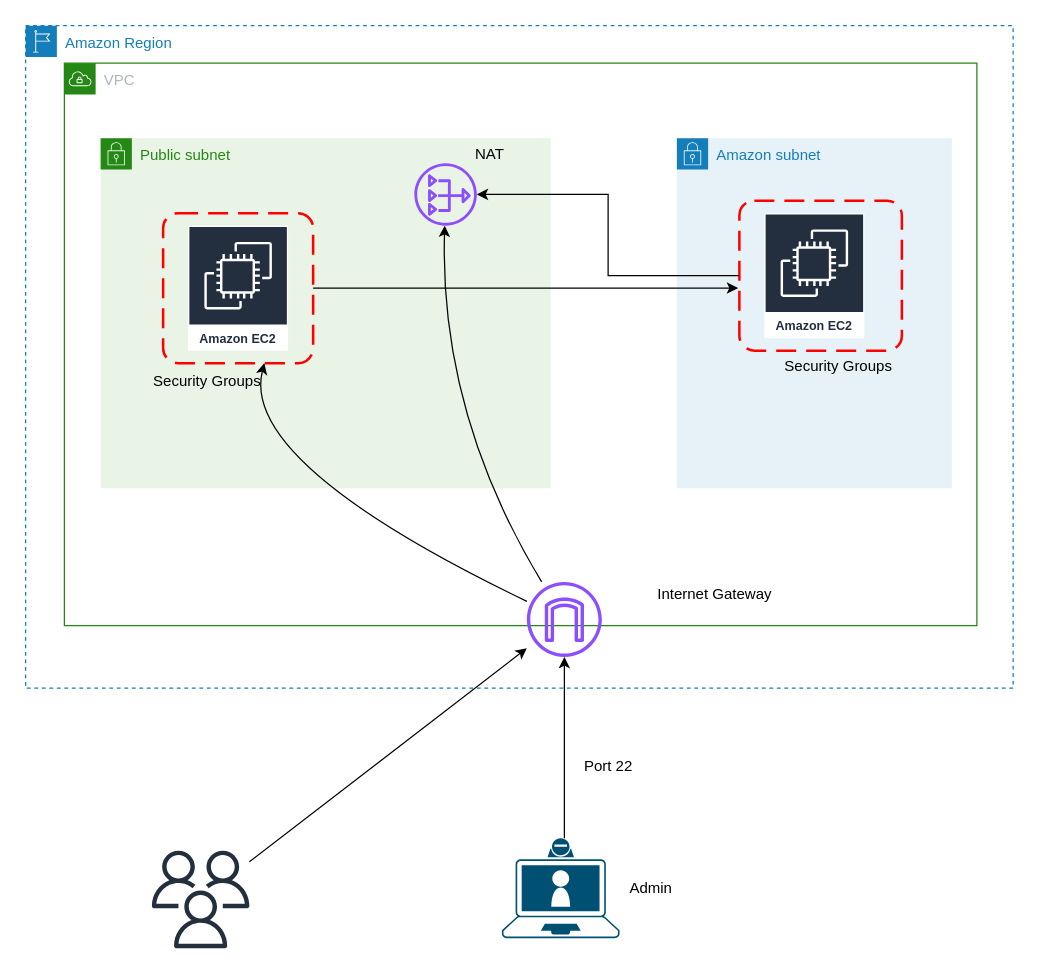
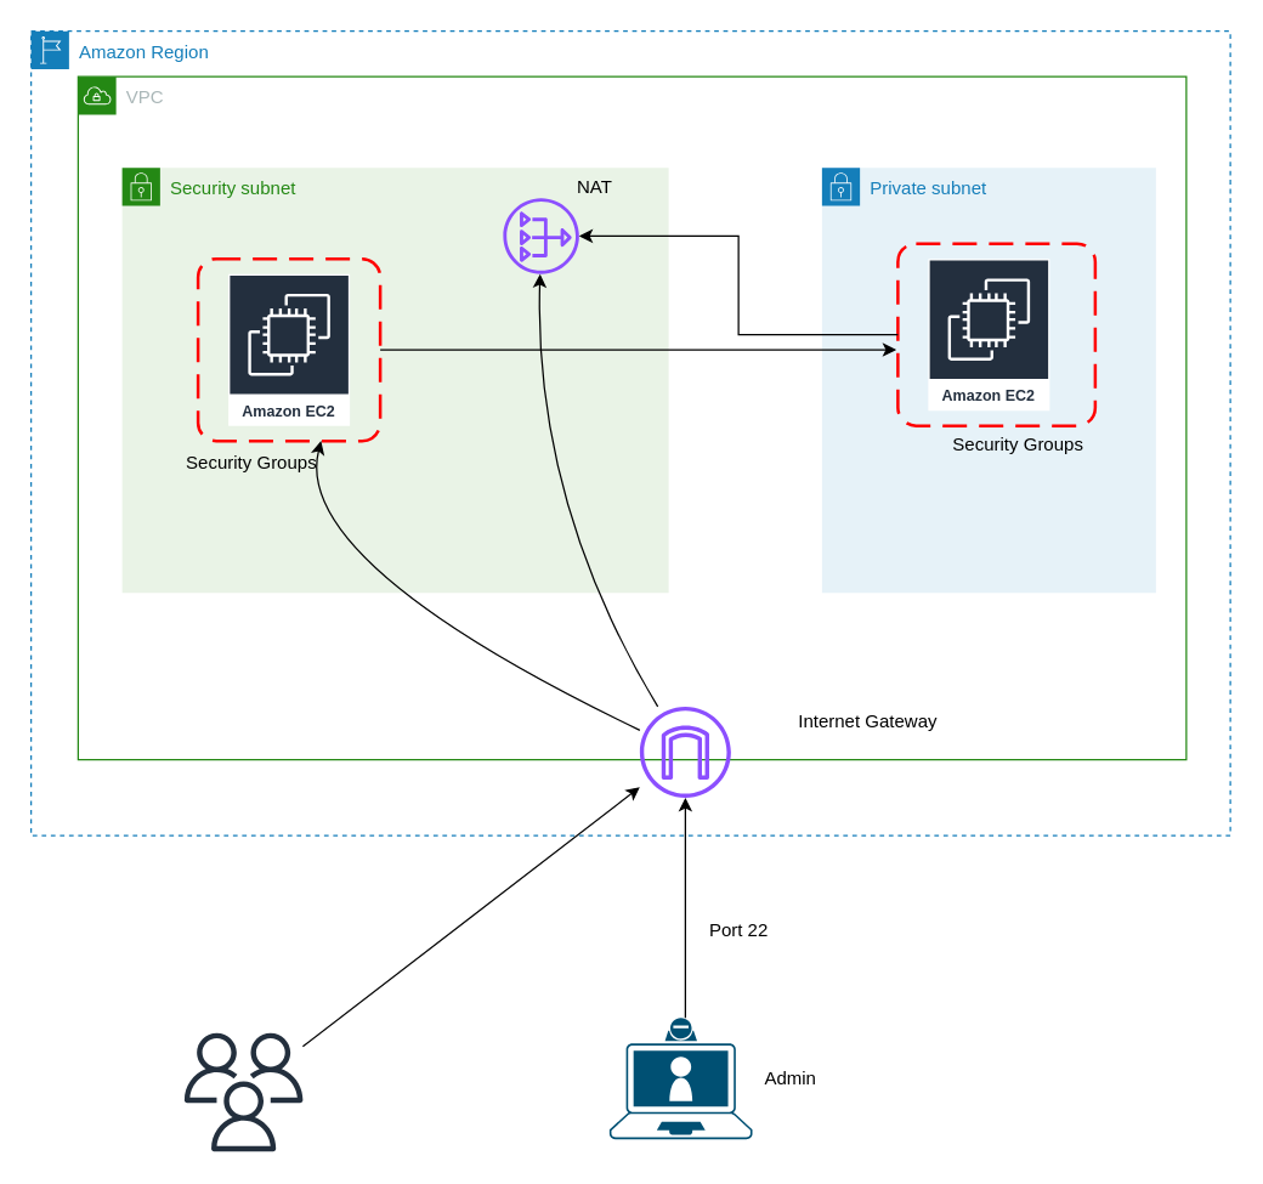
  <mxCell id="0" />
  <mxCell id="1" parent="0" />
  <mxCell id="2" value="VPC" style="points=[[0,0],[0.25,0],[0.5,0],[0.75,0],[1,0],[1,0.25],[1,0.5],[1,0.75],[1,1],[0.75,1],[0.5,1],[0.25,1],[0,1],[0,0.75],[0,0.5],[0,0.25]];outlineConnect=0;gradientColor=none;html=1;whiteSpace=wrap;fontSize=12;fontStyle=0;container=1;pointerEvents=0;collapsible=0;recursiveResize=0;shape=mxgraph.aws4.group;grIcon=mxgraph.aws4.group_vpc;strokeColor=#248814;fillColor=none;verticalAlign=top;align=left;spacingLeft=30;fontColor=#AAB7B8;dashed=0;" parent="1" vertex="1"><mxGeometry x="51" y="50" width="730" height="450" as="geometry" /></mxCell>
  <mxCell id="3" value="Amazon Region" style="points=[[0,0],[0.25,0],[0.5,0],[0.75,0],[1,0],[1,0.25],[1,0.5],[1,0.75],[1,1],[0.75,1],[0.5,1],[0.25,1],[0,1],[0,0.75],[0,0.5],[0,0.25]];outlineConnect=0;gradientColor=none;html=1;whiteSpace=wrap;fontSize=12;fontStyle=0;container=1;pointerEvents=0;collapsible=0;recursiveResize=0;shape=mxgraph.aws4.group;grIcon=mxgraph.aws4.group_region;strokeColor=#147EBA;fillColor=none;verticalAlign=top;align=left;spacingLeft=30;fontColor=#147EBA;dashed=1;" parent="1" vertex="1"><mxGeometry x="20" y="20" width="790" height="530" as="geometry" /></mxCell>
- <mxCell id="4" value="Public subnet" style="points=[[0,0],[0.25,0],[0.5,0],[0.75,0],[1,0],[1,0.25],[1,0.5],[1,0.75],[1,1],[0.75,1],[0.5,1],[0.25,1],[0,1],[0,0.75],[0,0.5],[0,0.25]];outlineConnect=0;gradientColor=none;html=1;whiteSpace=wrap;fontSize=12;fontStyle=0;container=1;pointerEvents=0;collapsible=0;recursiveResize=0;shape=mxgraph.aws4.group;grIcon=mxgraph.aws4.group_security_group;grStroke=0;strokeColor=#248814;fillColor=#E9F3E6;verticalAlign=top;align=left;spacingLeft=30;fontColor=#248814;dashed=0;" parent="3" vertex="1"><mxGeometry x="60" y="90" width="360" height="280" as="geometry" /></mxCell>
+ <mxCell id="4" value="Security subnet" style="points=[[0,0],[0.25,0],[0.5,0],[0.75,0],[1,0],[1,0.25],[1,0.5],[1,0.75],[1,1],[0.75,1],[0.5,1],[0.25,1],[0,1],[0,0.75],[0,0.5],[0,0.25]];outlineConnect=0;gradientColor=none;html=1;whiteSpace=wrap;fontSize=12;fontStyle=0;container=1;pointerEvents=0;collapsible=0;recursiveResize=0;shape=mxgraph.aws4.group;grIcon=mxgraph.aws4.group_security_group;grStroke=0;strokeColor=#248814;fillColor=#E9F3E6;verticalAlign=top;align=left;spacingLeft=30;fontColor=#248814;dashed=0;" parent="3" vertex="1"><mxGeometry x="60" y="90" width="360" height="280" as="geometry" /></mxCell>
  <mxCell id="5" value="Amazon EC2" style="sketch=0;outlineConnect=0;fontColor=#232F3E;gradientColor=none;strokeColor=#ffffff;fillColor=#232F3E;dashed=0;verticalLabelPosition=middle;verticalAlign=bottom;align=center;html=1;whiteSpace=wrap;fontSize=10;fontStyle=1;spacing=3;shape=mxgraph.aws4.productIcon;prIcon=mxgraph.aws4.ec2;" parent="4" vertex="1"><mxGeometry x="70" y="70" width="80" height="100" as="geometry" /></mxCell>
  <mxCell id="6" value="" style="rounded=1;arcSize=10;dashed=1;strokeColor=#ff0000;fillColor=none;gradientColor=none;dashPattern=8 4;strokeWidth=2;" parent="4" vertex="1"><mxGeometry x="50" y="60" width="120" height="120" as="geometry" /></mxCell>
  <mxCell id="7" value="" style="sketch=0;outlineConnect=0;fontColor=#232F3E;gradientColor=none;fillColor=#8C4FFF;strokeColor=none;dashed=0;verticalLabelPosition=bottom;verticalAlign=top;align=center;html=1;fontSize=12;fontStyle=0;aspect=fixed;pointerEvents=1;shape=mxgraph.aws4.nat_gateway;" parent="4" vertex="1"><mxGeometry x="251" y="20" width="50" height="50" as="geometry" /></mxCell>
  <mxCell id="8" value="Security Groups" style="text;html=1;align=center;verticalAlign=middle;resizable=0;points=[];autosize=1;strokeColor=none;fillColor=none;" parent="4" vertex="1"><mxGeometry x="30" y="180" width="110" height="30" as="geometry" /></mxCell>
- <mxCell id="9" value="Amazon subnet" style="points=[[0,0],[0.25,0],[0.5,0],[0.75,0],[1,0],[1,0.25],[1,0.5],[1,0.75],[1,1],[0.75,1],[0.5,1],[0.25,1],[0,1],[0,0.75],[0,0.5],[0,0.25]];outlineConnect=0;gradientColor=none;html=1;whiteSpace=wrap;fontSize=12;fontStyle=0;container=1;pointerEvents=0;collapsible=0;recursiveResize=0;shape=mxgraph.aws4.group;grIcon=mxgraph.aws4.group_security_group;grStroke=0;strokeColor=#147EBA;fillColor=#E6F2F8;verticalAlign=top;align=left;spacingLeft=30;fontColor=#147EBA;dashed=0;" parent="3" vertex="1"><mxGeometry x="521" y="90" width="220" height="280" as="geometry" /></mxCell>
+ <mxCell id="9" value="Private subnet" style="points=[[0,0],[0.25,0],[0.5,0],[0.75,0],[1,0],[1,0.25],[1,0.5],[1,0.75],[1,1],[0.75,1],[0.5,1],[0.25,1],[0,1],[0,0.75],[0,0.5],[0,0.25]];outlineConnect=0;gradientColor=none;html=1;whiteSpace=wrap;fontSize=12;fontStyle=0;container=1;pointerEvents=0;collapsible=0;recursiveResize=0;shape=mxgraph.aws4.group;grIcon=mxgraph.aws4.group_security_group;grStroke=0;strokeColor=#147EBA;fillColor=#E6F2F8;verticalAlign=top;align=left;spacingLeft=30;fontColor=#147EBA;dashed=0;" parent="3" vertex="1"><mxGeometry x="521" y="90" width="220" height="280" as="geometry" /></mxCell>
  <mxCell id="10" value="Amazon EC2" style="sketch=0;outlineConnect=0;fontColor=#232F3E;gradientColor=none;strokeColor=#ffffff;fillColor=#232F3E;dashed=0;verticalLabelPosition=middle;verticalAlign=bottom;align=center;html=1;whiteSpace=wrap;fontSize=10;fontStyle=1;spacing=3;shape=mxgraph.aws4.productIcon;prIcon=mxgraph.aws4.ec2;" parent="9" vertex="1"><mxGeometry x="70" y="60" width="80" height="100" as="geometry" /></mxCell>
  <mxCell id="11" value="" style="rounded=1;arcSize=10;dashed=1;strokeColor=#ff0000;fillColor=none;gradientColor=none;dashPattern=8 4;strokeWidth=2;" parent="9" vertex="1"><mxGeometry x="50" y="50" width="130" height="120" as="geometry" /></mxCell>
  <mxCell id="12" value="" style="sketch=0;outlineConnect=0;fontColor=#232F3E;gradientColor=none;fillColor=#8C4FFF;strokeColor=none;dashed=0;verticalLabelPosition=bottom;verticalAlign=top;align=center;html=1;fontSize=12;fontStyle=0;aspect=fixed;pointerEvents=1;shape=mxgraph.aws4.internet_gateway;" parent="3" vertex="1"><mxGeometry x="401" y="445" width="60" height="60" as="geometry" /></mxCell>
  <mxCell id="13" value="" style="endArrow=classic;html=1;entryX=0.675;entryY=1;entryDx=0;entryDy=0;entryPerimeter=0;curved=1;" parent="3" source="12" target="6" edge="1"><mxGeometry width="50" height="50" relative="1" as="geometry"><mxPoint x="491" y="330" as="sourcePoint" /><mxPoint x="541" y="280" as="targetPoint" /><Array as="points"><mxPoint x="171" y="350" /></Array></mxGeometry></mxCell>
  <mxCell id="14" value="" style="endArrow=classic;html=1;curved=1;" parent="3" source="12" target="7" edge="1"><mxGeometry width="50" height="50" relative="1" as="geometry"><mxPoint x="371" y="330" as="sourcePoint" /><mxPoint x="421" y="280" as="targetPoint" /><Array as="points"><mxPoint x="331" y="310" /></Array></mxGeometry></mxCell>
  <mxCell id="15" value="Internet Gateway" style="text;html=1;align=center;verticalAlign=middle;resizable=0;points=[];autosize=1;strokeColor=none;fillColor=none;" parent="3" vertex="1"><mxGeometry x="496" y="440" width="110" height="30" as="geometry" /></mxCell>
  <mxCell id="16" style="edgeStyle=orthogonalEdgeStyle;rounded=0;orthogonalLoop=1;jettySize=auto;html=1;" parent="3" source="11" target="7" edge="1"><mxGeometry relative="1" as="geometry" /></mxCell>
  <mxCell id="17" style="rounded=0;orthogonalLoop=1;jettySize=auto;html=1;exitX=1;exitY=0.5;exitDx=0;exitDy=0;entryX=-0.008;entryY=0.583;entryDx=0;entryDy=0;entryPerimeter=0;" parent="3" source="6" target="11" edge="1"><mxGeometry relative="1" as="geometry" /></mxCell>
  <mxCell id="18" style="edgeStyle=orthogonalEdgeStyle;orthogonalLoop=1;jettySize=auto;html=1;curved=1;" parent="1" source="19" target="12" edge="1"><mxGeometry relative="1" as="geometry"><Array as="points"><mxPoint x="451" y="630" /><mxPoint x="451" y="630" /></Array></mxGeometry></mxCell>
  <mxCell id="19" value="" style="points=[[0.13,0.225,0],[0.5,0,0],[0.87,0.225,0],[0.885,0.5,0],[0.985,0.99,0],[0.5,1,0],[0.015,0.99,0],[0.115,0.5,0]];verticalLabelPosition=bottom;sketch=0;html=1;verticalAlign=top;aspect=fixed;align=center;pointerEvents=1;shape=mxgraph.cisco19.laptop_video_client;fillColor=#005073;strokeColor=none;" parent="1" vertex="1"><mxGeometry x="401" y="670" width="94.12" height="80" as="geometry" /></mxCell>
  <mxCell id="20" value="Port 22" style="text;html=1;align=center;verticalAlign=middle;resizable=0;points=[];autosize=1;strokeColor=none;fillColor=none;" parent="1" vertex="1"><mxGeometry x="456" y="598" width="60" height="30" as="geometry" /></mxCell>
  <mxCell id="21" value="" style="sketch=0;outlineConnect=0;fontColor=#232F3E;gradientColor=none;fillColor=#232F3D;strokeColor=none;dashed=0;verticalLabelPosition=bottom;verticalAlign=top;align=center;html=1;fontSize=12;fontStyle=0;aspect=fixed;pointerEvents=1;shape=mxgraph.aws4.users;" parent="1" vertex="1"><mxGeometry x="121" y="680" width="78" height="78" as="geometry" /></mxCell>
  <mxCell id="22" value="" style="endArrow=classic;html=1;rounded=0;" parent="1" source="21" target="12" edge="1"><mxGeometry width="50" height="50" relative="1" as="geometry"><mxPoint x="391" y="710" as="sourcePoint" /><mxPoint x="271" y="650" as="targetPoint" /></mxGeometry></mxCell>
  <mxCell id="23" value="NAT" style="text;html=1;align=center;verticalAlign=middle;resizable=0;points=[];autosize=1;strokeColor=none;fillColor=none;" parent="1" vertex="1"><mxGeometry x="366" y="108" width="50" height="30" as="geometry" /></mxCell>
  <mxCell id="24" value="Security Groups" style="text;html=1;align=center;verticalAlign=middle;resizable=0;points=[];autosize=1;strokeColor=none;fillColor=none;" parent="1" vertex="1"><mxGeometry x="615" y="278" width="110" height="30" as="geometry" /></mxCell>
  <mxCell id="25" value="Admin" style="text;html=1;align=center;verticalAlign=middle;resizable=0;points=[];autosize=1;strokeColor=none;fillColor=none;" vertex="1" parent="1"><mxGeometry x="490" y="695" width="60" height="30" as="geometry" /></mxCell>
